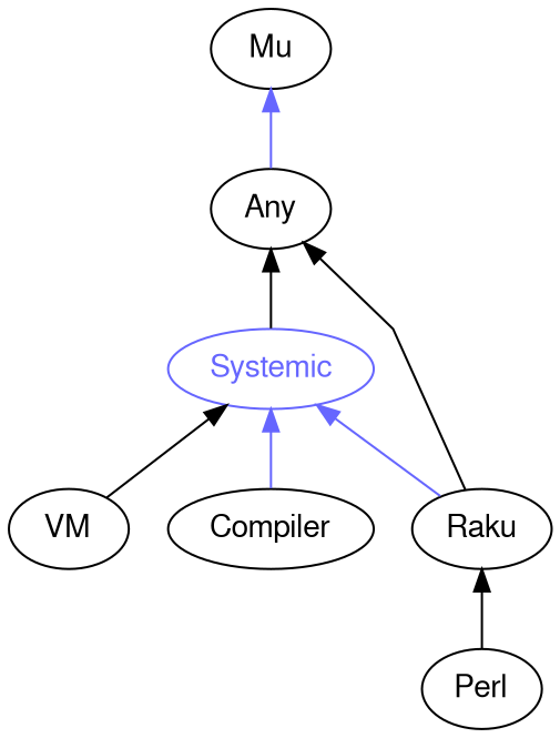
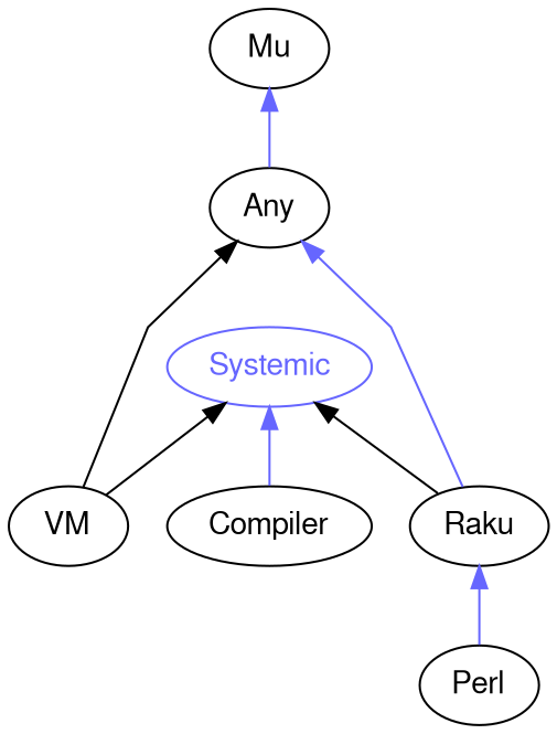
  digraph {
    rankdir=BT
    splines=polyline
    node [color="#000000" fontcolor="#000000" fontname=FreeSans]
    edge [color="#000000"]
    Systemic [color="#6666FF" fontcolor="#6666FF"]
    Any
    Mu
    VM
    Compiler
    Raku
    Perl
    Any -> Mu [color="#6666FF"]
    VM -> Systemic
-   Systemic -> Any
+   VM -> Any
    Compiler -> Systemic [color="#6666FF"]
-   Raku -> Systemic [color="#6666FF"]
-   Raku -> Any
-   Perl -> Raku
+   Raku -> Systemic
+   Raku -> Any [color="#6666FF"]
+   Perl -> Raku [color="#6666FF"]
  }
